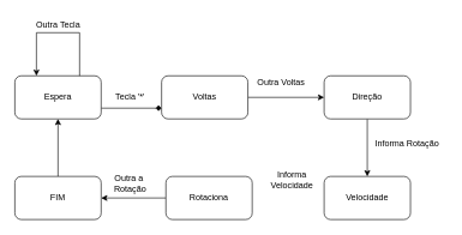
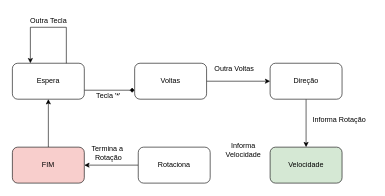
  <mxCell id="0" />
  <mxCell id="1" parent="0" />
  <mxCell id="2" style="edgeStyle=orthogonalEdgeStyle;rounded=0;orthogonalLoop=1;jettySize=auto;html=1;exitX=1;exitY=0.75;exitDx=0;exitDy=0;entryX=0;entryY=0.75;entryDx=0;entryDy=0;endArrow=diamond;" parent="1" source="3" target="5" edge="1"><mxGeometry relative="1" as="geometry"><mxPoint x="200" y="150" as="targetPoint" /></mxGeometry></mxCell>
  <mxCell id="3" value="Espera" style="rounded=1;whiteSpace=wrap;html=1;" parent="1" vertex="1"><mxGeometry x="20" y="105" width="120" height="60" as="geometry" /></mxCell>
  <mxCell id="4" style="edgeStyle=orthogonalEdgeStyle;rounded=0;orthogonalLoop=1;jettySize=auto;html=1;exitX=1;exitY=0.5;exitDx=0;exitDy=0;entryX=0;entryY=0.5;entryDx=0;entryDy=0;" parent="1" source="5" target="7" edge="1"><mxGeometry relative="1" as="geometry" /></mxCell>
  <mxCell id="5" value="Voltas" style="rounded=1;whiteSpace=wrap;html=1;" parent="1" vertex="1"><mxGeometry x="224" y="105" width="120" height="60" as="geometry" /></mxCell>
  <mxCell id="6" style="edgeStyle=orthogonalEdgeStyle;rounded=0;orthogonalLoop=1;jettySize=auto;html=1;exitX=0.5;exitY=1;exitDx=0;exitDy=0;entryX=0.5;entryY=0;entryDx=0;entryDy=0;" parent="1" source="7" target="8" edge="1"><mxGeometry relative="1" as="geometry" /></mxCell>
  <mxCell id="7" value="Direção" style="rounded=1;whiteSpace=wrap;html=1;" parent="1" vertex="1"><mxGeometry x="450" y="105" width="120" height="60" as="geometry" /></mxCell>
- <mxCell id="8" value="Velocidade" style="rounded=1;whiteSpace=wrap;html=1;" parent="1" vertex="1"><mxGeometry x="450" y="245" width="120" height="60" as="geometry" /></mxCell>
+ <mxCell id="8" value="Velocidade" style="rounded=1;whiteSpace=wrap;html=1;fillColor=#d5e8d4;" parent="1" vertex="1"><mxGeometry x="450" y="245" width="120" height="60" as="geometry" /></mxCell>
  <mxCell id="9" style="edgeStyle=orthogonalEdgeStyle;rounded=0;orthogonalLoop=1;jettySize=auto;html=1;entryX=1;entryY=0.5;entryDx=0;entryDy=0;" parent="1" source="10" target="12" edge="1"><mxGeometry relative="1" as="geometry" /></mxCell>
  <mxCell id="10" value="Rotaciona" style="rounded=1;whiteSpace=wrap;html=1;" parent="1" vertex="1"><mxGeometry x="230" y="245" width="120" height="60" as="geometry" /></mxCell>
  <mxCell id="11" style="edgeStyle=orthogonalEdgeStyle;rounded=0;orthogonalLoop=1;jettySize=auto;html=1;exitX=0.5;exitY=0;exitDx=0;exitDy=0;entryX=0.5;entryY=1;entryDx=0;entryDy=0;" parent="1" source="12" target="3" edge="1"><mxGeometry relative="1" as="geometry" /></mxCell>
- <mxCell id="12" value="FIM" style="rounded=1;whiteSpace=wrap;html=1;" parent="1" vertex="1"><mxGeometry x="20" y="245" width="120" height="60" as="geometry" /></mxCell>
+ <mxCell id="12" value="FIM" style="rounded=1;whiteSpace=wrap;html=1;fillColor=#f8cecc;" parent="1" vertex="1"><mxGeometry x="20" y="245" width="120" height="60" as="geometry" /></mxCell>
  <mxCell id="13" style="edgeStyle=orthogonalEdgeStyle;rounded=0;orthogonalLoop=1;jettySize=auto;html=1;exitX=0.75;exitY=0;exitDx=0;exitDy=0;entryX=0.25;entryY=0;entryDx=0;entryDy=0;" parent="1" source="3" target="3" edge="1"><mxGeometry relative="1" as="geometry"><Array as="points"><mxPoint x="110" y="45" /><mxPoint x="50" y="45" /></Array></mxGeometry></mxCell>
  <mxCell id="14" value="Outra Tecla" style="text;html=1;align=center;verticalAlign=middle;resizable=0;points=[];autosize=1;strokeColor=none;fillColor=none;" parent="1" vertex="1"><mxGeometry x="40" y="20" width="80" height="30" as="geometry" /></mxCell>
- <mxCell id="15" value="Tecla '*'" style="text;html=1;align=center;verticalAlign=middle;resizable=0;points=[];autosize=1;strokeColor=none;fillColor=none;" parent="1" vertex="1"><mxGeometry x="150" y="120" width="60" height="30" as="geometry" /></mxCell>
+ <mxCell id="15" value="Tecla '*'" style="text;html=1;align=center;verticalAlign=middle;resizable=0;points=[];autosize=1;strokeColor=none;fillColor=none;" parent="1" vertex="1"><mxGeometry x="150" y="145" width="60" height="30" as="geometry" /></mxCell>
  <mxCell id="16" value="Outra Voltas" style="text;html=1;align=center;verticalAlign=middle;resizable=0;points=[];autosize=1;strokeColor=none;fillColor=none;" parent="1" vertex="1"><mxGeometry x="340" y="100" width="100" height="30" as="geometry" /></mxCell>
  <mxCell id="17" value="Informa Rotação" style="text;html=1;align=center;verticalAlign=middle;resizable=0;points=[];autosize=1;strokeColor=none;fillColor=none;" parent="1" vertex="1"><mxGeometry x="510" y="185" width="110" height="30" as="geometry" /></mxCell>
  <mxCell id="18" value="Informa &lt;br&gt;Velocidade" style="text;html=1;align=center;verticalAlign=middle;resizable=0;points=[];autosize=1;strokeColor=none;fillColor=none;" parent="1" vertex="1"><mxGeometry x="365" y="230" width="80" height="40" as="geometry" /></mxCell>
- <mxCell id="19" value="Outra a&amp;nbsp;&lt;br&gt;Rotação" style="text;html=1;align=center;verticalAlign=middle;resizable=0;points=[];autosize=1;strokeColor=none;fillColor=none;" parent="1" vertex="1"><mxGeometry x="140" y="235" width="80" height="40" as="geometry" /></mxCell>
+ <mxCell id="19" value="Termina a&amp;nbsp;&lt;br&gt;Rotação" style="text;html=1;align=center;verticalAlign=middle;resizable=0;points=[];autosize=1;strokeColor=none;fillColor=none;" parent="1" vertex="1"><mxGeometry x="140" y="235" width="80" height="40" as="geometry" /></mxCell>
